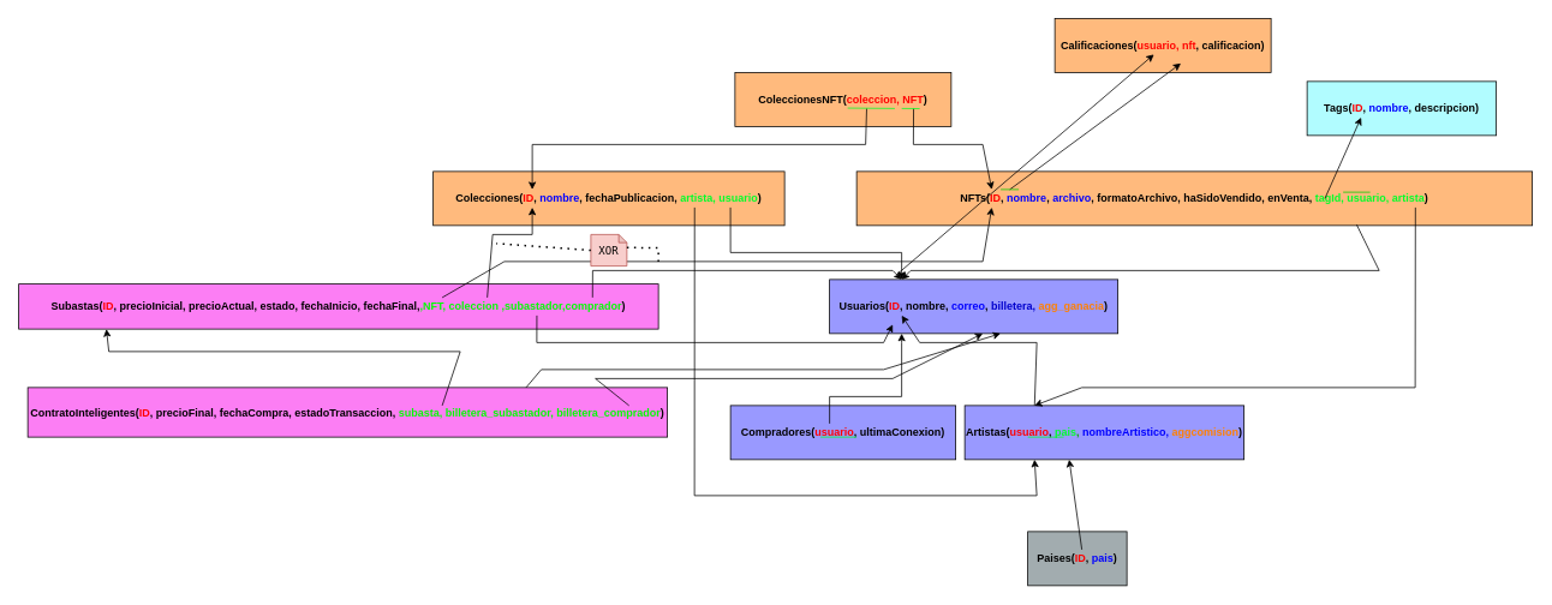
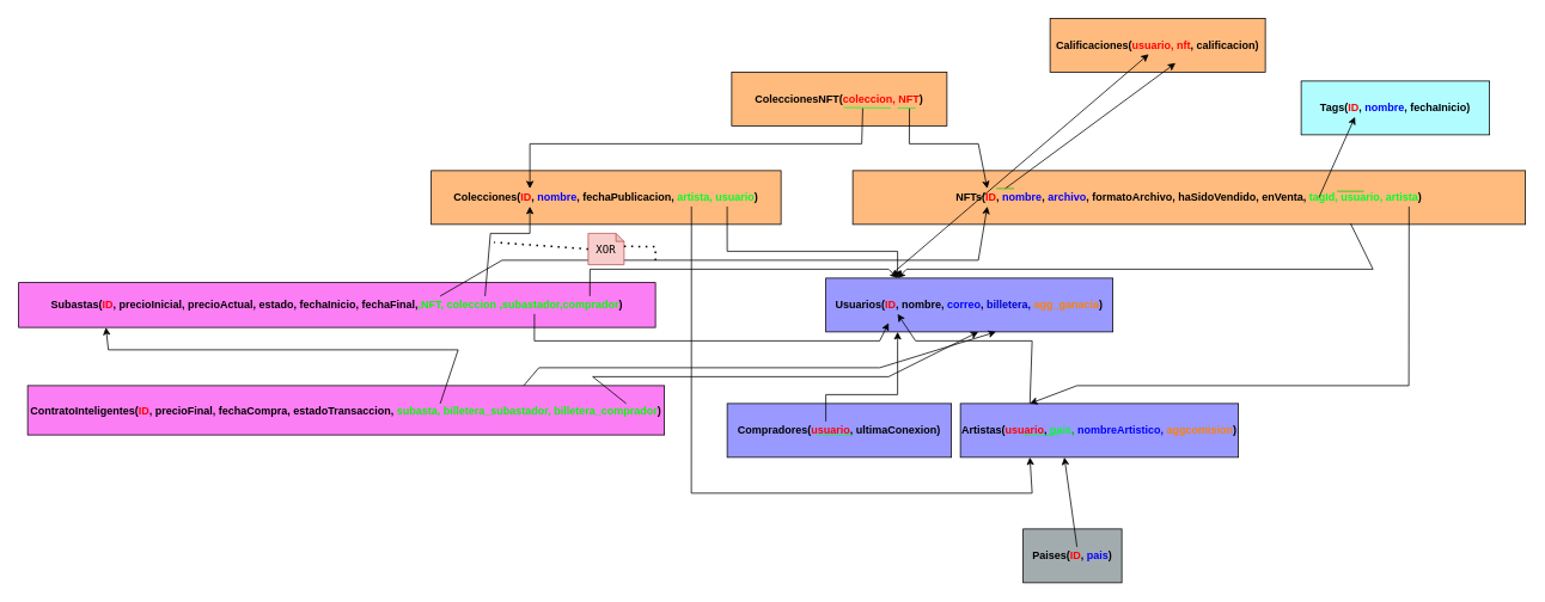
  <mxCell id="0" />
  <mxCell id="1" parent="0" />
  <mxCell id="2" value="&lt;b&gt;Usuarios(&lt;font color=&quot;#ff0000&quot;&gt;ID&lt;/font&gt;, nombre, &lt;font color=&quot;#0000ff&quot;&gt;correo&lt;/font&gt;, &lt;font color=&quot;#0000cc&quot;&gt;billetera, &lt;/font&gt;&lt;font color=&quot;#ff8000&quot;&gt;agg_ganacia&lt;/font&gt;&lt;span style=&quot;background-color: initial;&quot;&gt;)&lt;/span&gt;&lt;/b&gt;" style="rounded=0;whiteSpace=wrap;html=1;fillColor=#9999FF;" parent="1" vertex="1"><mxGeometry x="920" y="310" width="320" height="60" as="geometry" /></mxCell>
  <mxCell id="3" value="&lt;b&gt;Compradores(&lt;font color=&quot;#ff0000&quot;&gt;usuario&lt;/font&gt;, ultimaConexion)&lt;/b&gt;" style="rounded=0;whiteSpace=wrap;html=1;fillColor=#9999FF;" parent="1" vertex="1"><mxGeometry x="810" y="450" width="250" height="60" as="geometry" /></mxCell>
  <mxCell id="4" value="&lt;b&gt;Artistas(&lt;font color=&quot;#ff0000&quot;&gt;usuario&lt;/font&gt;, &lt;font color=&quot;#00ff2a&quot;&gt;pais&lt;/font&gt;&lt;font color=&quot;#00a800&quot;&gt;,&lt;/font&gt; &lt;font color=&quot;#0000ff&quot;&gt;nombreArtistico, &lt;/font&gt;&lt;font color=&quot;#ff8000&quot;&gt;aggcomision&lt;/font&gt;)&lt;/b&gt;" style="rounded=0;whiteSpace=wrap;html=1;fillColor=#9999FF;" parent="1" vertex="1"><mxGeometry x="1070" y="450" width="310" height="60" as="geometry" /></mxCell>
  <mxCell id="5" value="&lt;b&gt;Paises(&lt;font color=&quot;#ff0000&quot;&gt;ID&lt;/font&gt;, &lt;font color=&quot;#0000ff&quot;&gt;pais&lt;/font&gt;)&lt;/b&gt;" style="rounded=0;whiteSpace=wrap;html=1;fillColor=#A2ACAF;" parent="1" vertex="1"><mxGeometry x="1140" y="590" width="110" height="60" as="geometry" /></mxCell>
  <mxCell id="6" value="&lt;b&gt;Colecciones(&lt;font color=&quot;#ff0000&quot;&gt;ID&lt;/font&gt;, &lt;font color=&quot;#0000ff&quot;&gt;nombre&lt;/font&gt;, fechaPublicacion,&amp;nbsp;&lt;font color=&quot;#00ff2a&quot;&gt;artista,&amp;nbsp;usuario&lt;/font&gt;)&lt;/b&gt;" style="rounded=0;whiteSpace=wrap;html=1;fillColor=#FFBA7D;" parent="1" vertex="1"><mxGeometry x="480" y="190" width="390" height="60" as="geometry" /></mxCell>
  <mxCell id="7" value="&lt;b&gt;NFTs(&lt;font color=&quot;#ff0000&quot;&gt;ID&lt;/font&gt;, &lt;font color=&quot;#0000ff&quot;&gt;nombre&lt;/font&gt;, &lt;font color=&quot;#0000ff&quot;&gt;archivo&lt;/font&gt;, formatoArchivo, haSidoVendido, enVenta, &lt;font color=&quot;#00ff2a&quot;&gt;tagId, usuario,&amp;nbsp;artista&lt;/font&gt;)&lt;/b&gt;" style="rounded=0;whiteSpace=wrap;html=1;fillColor=#FFBA7D;" parent="1" vertex="1"><mxGeometry x="950" y="190" width="750" height="60" as="geometry" /></mxCell>
- <mxCell id="8" value="&lt;b&gt;Tags(&lt;font color=&quot;#ff0000&quot;&gt;ID&lt;/font&gt;, &lt;font color=&quot;#0000ff&quot;&gt;nombre&lt;/font&gt;, descripcion)&lt;/b&gt;" style="rounded=0;whiteSpace=wrap;html=1;fillColor=#B1FCFF;" parent="1" vertex="1"><mxGeometry x="1450" y="90" width="210" height="60" as="geometry" /></mxCell>
+ <mxCell id="8" value="&lt;b&gt;Tags(&lt;font color=&quot;#ff0000&quot;&gt;ID&lt;/font&gt;, &lt;font color=&quot;#0000ff&quot;&gt;nombre&lt;/font&gt;, fechaInicio)&lt;/b&gt;" style="rounded=0;whiteSpace=wrap;html=1;fillColor=#B1FCFF;" parent="1" vertex="1"><mxGeometry x="1450" y="90" width="210" height="60" as="geometry" /></mxCell>
  <mxCell id="9" value="&lt;b&gt;Subastas(&lt;font color=&quot;#ff0000&quot;&gt;ID&lt;/font&gt;, precioInicial, precioActual, estado, fechaInicio, fechaFinal,&lt;span style=&quot;color: rgb(0, 255, 0);&quot;&gt;,&lt;/span&gt;&lt;font color=&quot;#00ff00&quot;&gt;NFT, coleccion ,subastador,comprador&lt;/font&gt;)&lt;/b&gt;" style="rounded=0;whiteSpace=wrap;html=1;fillColor=#FC7EF4;" parent="1" vertex="1"><mxGeometry x="20" y="315" width="710" height="50" as="geometry" /></mxCell>
  <mxCell id="10" value="&lt;b&gt;ContratoInteligentes(&lt;font color=&quot;#ff0000&quot;&gt;ID&lt;/font&gt;, precioFinal, fechaCompra, estadoTransaccion, &lt;font color=&quot;#00ff00&quot;&gt;subasta,&amp;nbsp;&lt;font style=&quot;background-color: initial;&quot;&gt;billetera_subastador, billetera_comprador&lt;/font&gt;&lt;/font&gt;&lt;span style=&quot;background-color: initial;&quot;&gt;)&lt;/span&gt;&lt;/b&gt;" style="rounded=0;whiteSpace=wrap;html=1;fillColor=#FC7EF4;" parent="1" vertex="1"><mxGeometry x="30" y="430" width="710" height="55" as="geometry" /></mxCell>
  <mxCell id="11" value="&lt;b&gt;ColeccionesNFT(&lt;font color=&quot;#ff0000&quot;&gt;coleccion, NFT&lt;/font&gt;)&lt;/b&gt;" style="rounded=0;whiteSpace=wrap;html=1;fillColor=#FFBA7D;" parent="1" vertex="1"><mxGeometry x="815" y="80" width="240" height="60" as="geometry" /></mxCell>
  <mxCell id="12" value="" style="endArrow=classic;html=1;rounded=0;exitX=0.44;exitY=0.333;exitDx=0;exitDy=0;exitPerimeter=0;entryX=0.25;entryY=1;entryDx=0;entryDy=0;" parent="1" source="3" target="2" edge="1"><mxGeometry width="50" height="50" relative="1" as="geometry"><mxPoint x="970" y="430" as="sourcePoint" /><mxPoint x="1000" y="350" as="targetPoint" /><Array as="points"><mxPoint x="920" y="440" /><mxPoint x="1000" y="440" /><mxPoint x="1000" y="380" /></Array></mxGeometry></mxCell>
  <mxCell id="13" value="" style="endArrow=classic;html=1;rounded=0;entryX=0.374;entryY=1;entryDx=0;entryDy=0;entryPerimeter=0;" parent="1" target="4" edge="1"><mxGeometry width="50" height="50" relative="1" as="geometry"><mxPoint x="1200" y="610" as="sourcePoint" /><mxPoint x="1174" y="509" as="targetPoint" /></mxGeometry></mxCell>
  <mxCell id="14" value="" style="endArrow=classic;html=1;rounded=0;exitX=0.693;exitY=0.5;exitDx=0;exitDy=0;exitPerimeter=0;" parent="1" source="7" edge="1"><mxGeometry width="50" height="50" relative="1" as="geometry"><mxPoint x="1480" y="200" as="sourcePoint" /><mxPoint x="1510" y="130" as="targetPoint" /></mxGeometry></mxCell>
  <mxCell id="15" value="" style="endArrow=classic;html=1;rounded=0;exitX=0.846;exitY=0.667;exitDx=0;exitDy=0;exitPerimeter=0;entryX=0.25;entryY=0;entryDx=0;entryDy=0;" parent="1" source="6" target="2" edge="1"><mxGeometry width="50" height="50" relative="1" as="geometry"><mxPoint x="820" y="270" as="sourcePoint" /><mxPoint x="1000" y="330" as="targetPoint" /><Array as="points"><mxPoint x="810" y="280" /><mxPoint x="1000" y="280" /></Array></mxGeometry></mxCell>
  <mxCell id="16" value="" style="endArrow=classic;html=1;rounded=0;exitX=0.74;exitY=0.983;exitDx=0;exitDy=0;exitPerimeter=0;" parent="1" source="7" edge="1"><mxGeometry width="50" height="50" relative="1" as="geometry"><mxPoint x="1510" y="270" as="sourcePoint" /><mxPoint x="1000" y="310" as="targetPoint" /><Array as="points"><mxPoint x="1530" y="300" /><mxPoint x="1010" y="300" /></Array></mxGeometry></mxCell>
  <mxCell id="17" value="" style="endArrow=classic;html=1;rounded=0;exitX=0.827;exitY=0.667;exitDx=0;exitDy=0;exitPerimeter=0;entryX=0.25;entryY=0;entryDx=0;entryDy=0;" parent="1" source="7" target="4" edge="1"><mxGeometry width="50" height="50" relative="1" as="geometry"><mxPoint x="1580" y="270" as="sourcePoint" /><mxPoint x="1240" y="410" as="targetPoint" /><Array as="points"><mxPoint x="1570" y="430" /><mxPoint x="1200" y="430" /></Array></mxGeometry></mxCell>
  <mxCell id="18" value="" style="endArrow=classic;html=1;rounded=0;entryX=0.282;entryY=0.333;entryDx=0;entryDy=0;entryPerimeter=0;exitX=0.609;exitY=0.667;exitDx=0;exitDy=0;exitPerimeter=0;" parent="1" source="11" target="6" edge="1"><mxGeometry width="50" height="50" relative="1" as="geometry"><mxPoint x="960" y="160" as="sourcePoint" /><mxPoint x="640" y="160" as="targetPoint" /><Array as="points"><mxPoint x="960" y="160" /><mxPoint x="590" y="160" /></Array></mxGeometry></mxCell>
  <mxCell id="19" value="" style="endArrow=classic;html=1;rounded=0;exitX=0.826;exitY=0.667;exitDx=0;exitDy=0;exitPerimeter=0;" parent="1" source="11" edge="1"><mxGeometry width="50" height="50" relative="1" as="geometry"><mxPoint x="1010" y="160" as="sourcePoint" /><mxPoint x="1100" y="210" as="targetPoint" /><Array as="points"><mxPoint x="1013" y="160" /><mxPoint x="1090" y="160" /></Array></mxGeometry></mxCell>
  <mxCell id="20" value="" style="endArrow=classic;html=1;rounded=0;entryX=0.25;entryY=1;entryDx=0;entryDy=0;exitX=0.744;exitY=0.667;exitDx=0;exitDy=0;exitPerimeter=0;" parent="1" source="6" target="4" edge="1"><mxGeometry width="50" height="50" relative="1" as="geometry"><mxPoint x="750" y="270" as="sourcePoint" /><mxPoint x="1010" y="550" as="targetPoint" /><Array as="points"><mxPoint x="770" y="550" /><mxPoint x="1150" y="550" /></Array></mxGeometry></mxCell>
  <mxCell id="21" value="" style="endArrow=classic;html=1;rounded=0;exitX=0.897;exitY=0.3;exitDx=0;exitDy=0;exitPerimeter=0;" parent="1" source="9" edge="1"><mxGeometry width="50" height="50" relative="1" as="geometry"><mxPoint x="700" y="310" as="sourcePoint" /><mxPoint x="1000" y="310" as="targetPoint" /><Array as="points"><mxPoint x="657" y="300" /><mxPoint x="990" y="300" /></Array></mxGeometry></mxCell>
  <mxCell id="22" value="" style="endArrow=classic;html=1;rounded=0;exitX=0.81;exitY=0.7;exitDx=0;exitDy=0;exitPerimeter=0;" parent="1" source="9" edge="1"><mxGeometry width="50" height="50" relative="1" as="geometry"><mxPoint x="640" y="370" as="sourcePoint" /><mxPoint x="990" y="360" as="targetPoint" /><Array as="points"><mxPoint x="595" y="380" /><mxPoint y="380" x="980" /></Array></mxGeometry></mxCell>
  <mxCell id="23" value="" style="endArrow=classic;html=1;rounded=0;entryX=0.282;entryY=0.667;entryDx=0;entryDy=0;entryPerimeter=0;" parent="1" target="6" edge="1"><mxGeometry width="50" height="50" relative="1" as="geometry"><mxPoint x="540" y="330" as="sourcePoint" /><mxPoint x="580" y="270" as="targetPoint" /><Array as="points"><mxPoint x="546" y="260" /><mxPoint x="590" y="260" /></Array></mxGeometry></mxCell>
  <mxCell id="24" value="" style="endArrow=classic;html=1;rounded=0;exitX=0.662;exitY=0.3;exitDx=0;exitDy=0;exitPerimeter=0;" parent="1" source="9" edge="1"><mxGeometry width="50" height="50" relative="1" as="geometry"><mxPoint x="600" y="300" as="sourcePoint" /><mxPoint x="1100" y="230" as="targetPoint" /><Array as="points"><mxPoint x="559" y="290" /><mxPoint x="1090" y="290" /></Array></mxGeometry></mxCell>
  <mxCell id="25" value="" style="endArrow=classic;html=1;rounded=0;entryX=0.137;entryY=1;entryDx=0;entryDy=0;entryPerimeter=0;" parent="1" target="9" edge="1"><mxGeometry width="50" height="50" relative="1" as="geometry"><mxPoint x="490" y="450" as="sourcePoint" /><mxPoint x="140" y="380" as="targetPoint" /><Array as="points"><mxPoint x="510" y="390" /><mxPoint x="120" y="390" /></Array></mxGeometry></mxCell>
  <mxCell id="26" value="" style="endArrow=classic;html=1;rounded=0;exitX=0.779;exitY=0;exitDx=0;exitDy=0;exitPerimeter=0;entryX=0.593;entryY=1;entryDx=0;entryDy=0;entryPerimeter=0;" parent="1" source="10" target="2" edge="1"><mxGeometry width="50" height="50" relative="1" as="geometry"><mxPoint x="620" y="420" as="sourcePoint" /><mxPoint x="1000" y="350" as="targetPoint" /><Array as="points"><mxPoint x="600" y="410" /><mxPoint y="410" x="980" /></Array></mxGeometry></mxCell>
  <mxCell id="27" value="" style="endArrow=classic;html=1;rounded=0;exitX=0.94;exitY=0.364;exitDx=0;exitDy=0;exitPerimeter=0;" parent="1" source="10" edge="1"><mxGeometry width="50" height="50" relative="1" as="geometry"><mxPoint x="730" y="440" as="sourcePoint" /><mxPoint x="1090" y="370" as="targetPoint" /><Array as="points"><mxPoint x="660" y="420" /><mxPoint x="990" y="420" /></Array></mxGeometry></mxCell>
  <mxCell id="28" value="&lt;pre&gt;XOR&lt;/pre&gt;" style="shape=note;whiteSpace=wrap;html=1;backgroundOutline=1;darkOpacity=0.05;fillColor=#f8cecc;strokeColor=#b85450;size=9;" parent="1" vertex="1"><mxGeometry x="655" y="260" width="40" height="35" as="geometry" /></mxCell>
  <mxCell id="29" value="" style="endArrow=none;dashed=1;html=1;dashPattern=1 3;strokeWidth=2;rounded=0;exitX=0;exitY=0.5;exitDx=0;exitDy=0;exitPerimeter=0;" parent="1" source="28" edge="1"><mxGeometry width="50" height="50" relative="1" as="geometry"><mxPoint x="670" y="350" as="sourcePoint" /><mxPoint x="550" y="270" as="targetPoint" /></mxGeometry></mxCell>
  <mxCell id="30" value="" style="endArrow=none;dashed=1;html=1;dashPattern=1 3;strokeWidth=2;rounded=0;entryX=0;entryY=0;entryDx=40;entryDy=14.5;entryPerimeter=0;" parent="1" target="28" edge="1"><mxGeometry width="50" height="50" relative="1" as="geometry"><mxPoint x="730" y="290" as="sourcePoint" /><mxPoint x="720" y="300" as="targetPoint" /><Array as="points"><mxPoint x="730" y="275" /></Array></mxGeometry></mxCell>
  <mxCell id="31" value="" style="endArrow=classic;html=1;rounded=0;exitX=0.25;exitY=0;exitDx=0;exitDy=0;" parent="1" source="4" edge="1"><mxGeometry width="50" height="50" relative="1" as="geometry"><mxPoint x="1165" y="470" as="sourcePoint" /><mxPoint x="1000" y="350" as="targetPoint" /><Array as="points"><mxPoint x="1150" y="380" /><mxPoint x="1020" y="380" /></Array></mxGeometry></mxCell>
  <mxCell id="32" value="" style="endArrow=none;html=1;rounded=0;exitX=0.4;exitY=0.583;exitDx=0;exitDy=0;exitPerimeter=0;strokeColor=#00FF2A;" parent="1" source="3" edge="1"><mxGeometry width="50" height="50" relative="1" as="geometry"><mxPoint x="900" y="535" as="sourcePoint" /><mxPoint x="950" y="485" as="targetPoint" /></mxGeometry></mxCell>
  <mxCell id="33" value="" style="endArrow=none;html=1;rounded=0;exitX=0.4;exitY=0.583;exitDx=0;exitDy=0;exitPerimeter=0;strokeColor=#00FF2A;" parent="1" edge="1"><mxGeometry width="50" height="50" relative="1" as="geometry"><mxPoint x="1140" y="485" as="sourcePoint" /><mxPoint x="1180" y="485" as="targetPoint" /></mxGeometry></mxCell>
  <mxCell id="34" value="" style="endArrow=none;html=1;rounded=0;exitX=0.4;exitY=0.583;exitDx=0;exitDy=0;exitPerimeter=0;strokeColor=#00FF2A;entryX=0.739;entryY=0.667;entryDx=0;entryDy=0;entryPerimeter=0;" parent="1" target="11" edge="1"><mxGeometry width="50" height="50" relative="1" as="geometry"><mxPoint x="940" y="119.58" as="sourcePoint" /><mxPoint y="150" as="targetPoint" x="980" /></mxGeometry></mxCell>
  <mxCell id="35" value="" style="endArrow=none;html=1;rounded=0;strokeColor=#00FF2A;entryX=0.739;entryY=0.667;entryDx=0;entryDy=0;entryPerimeter=0;" parent="1" edge="1"><mxGeometry width="50" height="50" relative="1" as="geometry"><mxPoint x="1000" y="120" as="sourcePoint" /><mxPoint x="1020" y="120.21" as="targetPoint" /></mxGeometry></mxCell>
  <mxCell id="36" value="&lt;b&gt;Calificaciones(&lt;font color=&quot;#ff0000&quot;&gt;usuario, nft&lt;/font&gt;, calificacion)&lt;/b&gt;" style="rounded=0;whiteSpace=wrap;html=1;fillColor=#ffba7d;" parent="1" vertex="1"><mxGeometry x="1170" y="20" width="240" height="60" as="geometry" /></mxCell>
  <mxCell id="37" value="" style="endArrow=classic;html=1;rounded=0;exitX=0.231;exitY=-0.083;exitDx=0;exitDy=0;exitPerimeter=0;" parent="1" edge="1" source="2"><mxGeometry width="50" height="50" relative="1" as="geometry"><mxPoint x="1500" y="210" as="sourcePoint" /><mxPoint x="1280" y="60" as="targetPoint" /><Array as="points"><mxPoint x="1280" y="60" /></Array></mxGeometry></mxCell>
  <mxCell id="38" value="" style="endArrow=classic;html=1;rounded=0;entryX=0.583;entryY=0.833;entryDx=0;entryDy=0;entryPerimeter=0;" parent="1" target="36" edge="1"><mxGeometry width="50" height="50" relative="1" as="geometry"><mxPoint x="1120" y="210" as="sourcePoint" /><mxPoint x="1170" y="160" as="targetPoint" /></mxGeometry></mxCell>
  <mxCell id="39" value="" style="endArrow=none;html=1;rounded=0;strokeColor=#00CC00;" parent="1" edge="1"><mxGeometry width="50" height="50" relative="1" as="geometry"><mxPoint x="1110" y="210" as="sourcePoint" /><mxPoint x="1130" y="210" as="targetPoint" /></mxGeometry></mxCell>
  <mxCell id="40" value="" style="endArrow=none;html=1;rounded=0;strokeColor=#00CC00;" parent="1" edge="1"><mxGeometry width="50" height="50" relative="1" as="geometry"><mxPoint x="1490" y="212.98" as="sourcePoint" /><mxPoint x="1520" y="213" as="targetPoint" /></mxGeometry></mxCell>
